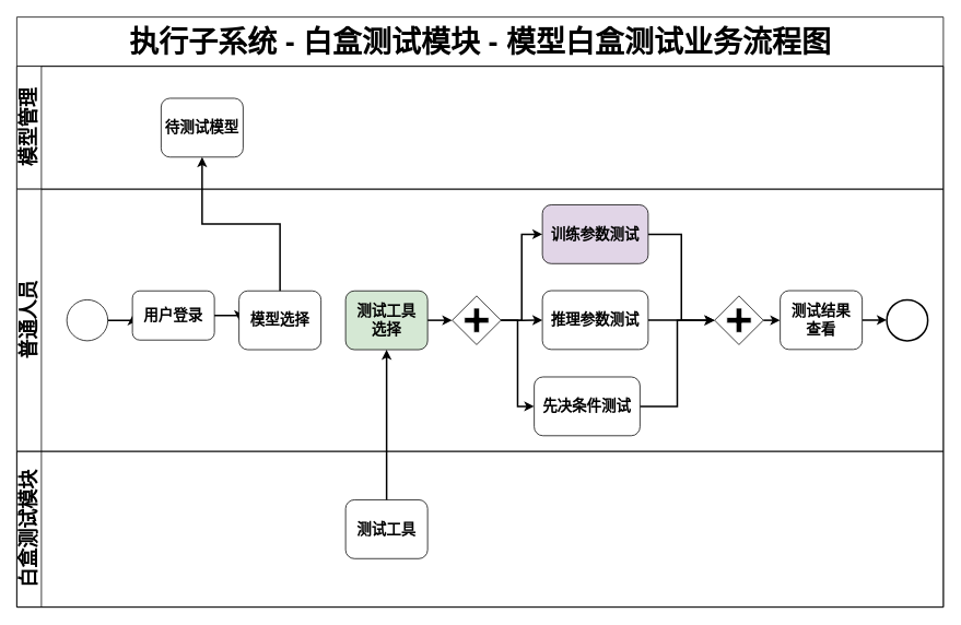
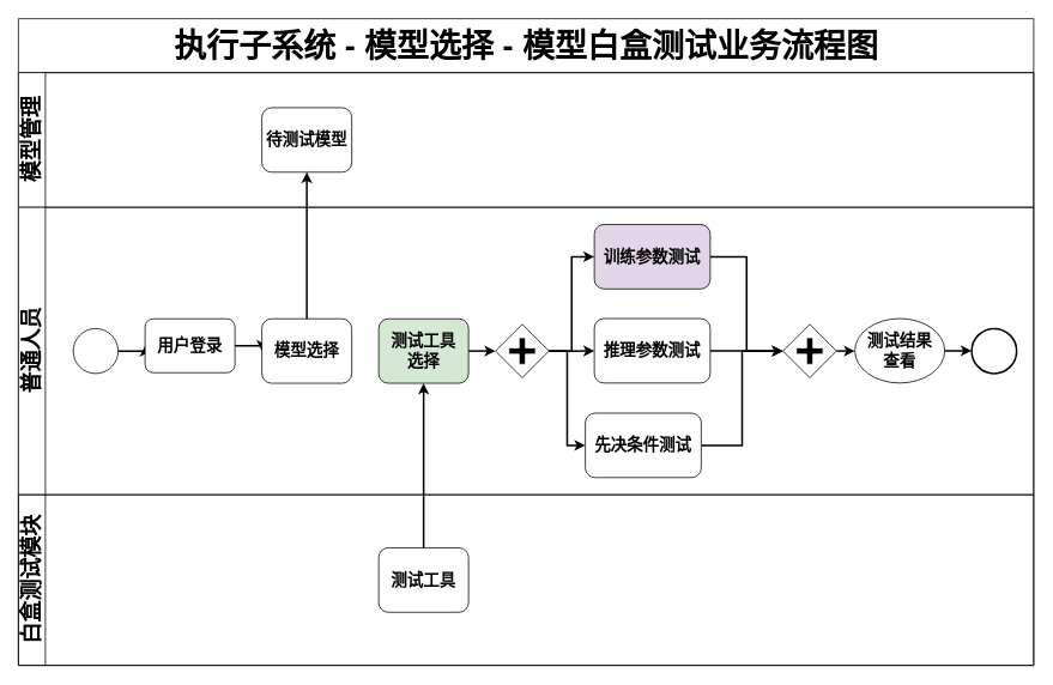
  <mxCell id="0" />
  <mxCell id="1" parent="0" />
- <mxCell id="2" value="&lt;span style=&quot;font-family: &amp;#34;helvetica&amp;#34;&quot;&gt;&lt;font style=&quot;font-size: 36px&quot;&gt;执行子系统 - 白盒测试模块 - 模型白盒测试业务流程图&lt;/font&gt;&lt;/span&gt;" style="swimlane;html=1;childLayout=stackLayout;horizontal=1;startSize=60;horizontalStack=0;rounded=0;shadow=0;labelBackgroundColor=none;strokeWidth=1;fontFamily=Verdana;fontSize=8;align=center;" parent="1" vertex="1"><mxGeometry x="20" y="20" width="1130" height="720" as="geometry" /></mxCell>
+ <mxCell id="2" value="&lt;span style=&quot;font-family: &amp;#34;helvetica&amp;#34;&quot;&gt;&lt;font style=&quot;font-size: 36px&quot;&gt;执行子系统 - 模型选择 - 模型白盒测试业务流程图&lt;/font&gt;&lt;/span&gt;" style="swimlane;html=1;childLayout=stackLayout;horizontal=1;startSize=60;horizontalStack=0;rounded=0;shadow=0;labelBackgroundColor=none;strokeWidth=1;fontFamily=Verdana;fontSize=8;align=center;" parent="1" vertex="1"><mxGeometry x="20" y="20" width="1130" height="720" as="geometry" /></mxCell>
  <mxCell id="3" value="&lt;span style=&quot;font-size: 24px&quot;&gt;模型管理&lt;/span&gt;" style="swimlane;html=1;startSize=30;horizontal=0;" parent="2" vertex="1"><mxGeometry y="60" width="1130" height="150" as="geometry"><mxRectangle y="20" width="680" height="20" as="alternateBounds" /></mxGeometry></mxCell>
  <mxCell id="4" style="edgeStyle=orthogonalEdgeStyle;rounded=0;orthogonalLoop=1;jettySize=auto;html=1;exitX=1;exitY=0.5;exitDx=0;exitDy=0;entryX=0;entryY=0.5;entryDx=0;entryDy=0;strokeWidth=2;" parent="3" edge="1"><mxGeometry relative="1" as="geometry"><mxPoint x="191" y="75.015" as="targetPoint" /></mxGeometry></mxCell>
  <mxCell id="5" style="edgeStyle=orthogonalEdgeStyle;rounded=0;orthogonalLoop=1;jettySize=auto;html=1;exitX=1;exitY=0.5;exitDx=0;exitDy=0;entryX=0;entryY=0.5;entryDx=0;entryDy=0;strokeWidth=2;" parent="3" edge="1"><mxGeometry relative="1" as="geometry"><mxPoint x="341" y="74.995" as="targetPoint" /></mxGeometry></mxCell>
  <mxCell id="6" style="edgeStyle=orthogonalEdgeStyle;rounded=0;orthogonalLoop=1;jettySize=auto;html=1;exitX=1;exitY=0.5;exitDx=0;exitDy=0;entryX=0;entryY=0.5;entryDx=0;entryDy=0;strokeWidth=2;" parent="3" edge="1"><mxGeometry relative="1" as="geometry"><mxPoint x="521" y="75" as="targetPoint" /></mxGeometry></mxCell>
- <mxCell id="7" value="&lt;span style=&quot;font-size: 18px&quot;&gt;&lt;b&gt;待测试模型&lt;br&gt;&lt;/b&gt;&lt;/span&gt;" style="rounded=1;whiteSpace=wrap;html=1;shadow=0;labelBackgroundColor=none;strokeWidth=1;fontFamily=Verdana;fontSize=8;align=center;" parent="3" vertex="1"><mxGeometry x="176" y="39.12" width="100" height="71.75" as="geometry" /></mxCell>
+ <mxCell id="7" value="&lt;span style=&quot;font-size: 18px&quot;&gt;&lt;b&gt;待测试模型&lt;br&gt;&lt;/b&gt;&lt;/span&gt;" style="rounded=1;whiteSpace=wrap;html=1;shadow=0;labelBackgroundColor=none;strokeWidth=1;fontFamily=Verdana;fontSize=8;align=center;" parent="3" vertex="1"><mxGeometry x="271" y="39.12" width="100" height="71.75" as="geometry" /></mxCell>
  <mxCell id="8" value="&lt;font style=&quot;font-size: 24px&quot;&gt;普通人员&lt;/font&gt;" style="swimlane;html=1;startSize=30;horizontal=0;" parent="2" vertex="1"><mxGeometry y="210" width="1130" height="320" as="geometry" /></mxCell>
  <mxCell id="9" style="edgeStyle=orthogonalEdgeStyle;rounded=0;orthogonalLoop=1;jettySize=auto;html=1;exitX=1;exitY=0.5;exitDx=0;exitDy=0;entryX=0;entryY=0.5;entryDx=0;entryDy=0;strokeWidth=2;" parent="8" source="10" target="16" edge="1"><mxGeometry relative="1" as="geometry" /></mxCell>
  <mxCell id="10" value="" style="ellipse;whiteSpace=wrap;html=1;rounded=0;shadow=0;labelBackgroundColor=none;strokeWidth=1;fontFamily=Verdana;fontSize=8;align=center;" parent="8" vertex="1"><mxGeometry x="61" y="135" width="50" height="50" as="geometry" /></mxCell>
  <mxCell id="11" style="edgeStyle=orthogonalEdgeStyle;rounded=0;orthogonalLoop=1;jettySize=auto;html=1;exitX=1;exitY=0.5;exitDx=0;exitDy=0;entryX=0;entryY=0.5;entryDx=0;entryDy=0;strokeWidth=2;" parent="8" edge="1"><mxGeometry relative="1" as="geometry"><mxPoint x="361" y="85.005" as="sourcePoint" /></mxGeometry></mxCell>
  <mxCell id="12" style="edgeStyle=orthogonalEdgeStyle;rounded=0;orthogonalLoop=1;jettySize=auto;html=1;exitX=1;exitY=0.5;exitDx=0;exitDy=0;entryX=0;entryY=0.5;entryDx=0;entryDy=0;strokeWidth=2;" parent="8" edge="1"><mxGeometry relative="1" as="geometry"><mxPoint x="491" y="84.995" as="sourcePoint" /></mxGeometry></mxCell>
  <mxCell id="13" style="edgeStyle=orthogonalEdgeStyle;rounded=0;orthogonalLoop=1;jettySize=auto;html=1;exitX=1;exitY=0.5;exitDx=0;exitDy=0;entryX=0;entryY=0.5;entryDx=0;entryDy=0;strokeWidth=2;" parent="8" edge="1"><mxGeometry relative="1" as="geometry"><mxPoint x="621" y="84.995" as="sourcePoint" /></mxGeometry></mxCell>
  <mxCell id="14" style="edgeStyle=orthogonalEdgeStyle;rounded=0;orthogonalLoop=1;jettySize=auto;html=1;exitX=1;exitY=0.5;exitDx=0;exitDy=0;entryX=0;entryY=0.5;entryDx=0;entryDy=0;strokeWidth=2;" parent="8" edge="1"><mxGeometry relative="1" as="geometry"><mxPoint x="751" y="85.005" as="sourcePoint" /></mxGeometry></mxCell>
  <mxCell id="15" style="edgeStyle=orthogonalEdgeStyle;rounded=0;orthogonalLoop=1;jettySize=auto;html=1;exitX=1;exitY=0.5;exitDx=0;exitDy=0;entryX=0;entryY=0.5;entryDx=0;entryDy=0;strokeWidth=2;" parent="8" edge="1"><mxGeometry relative="1" as="geometry"><mxPoint x="891" y="84.995" as="sourcePoint" /></mxGeometry></mxCell>
  <mxCell id="16" value="&lt;span style=&quot;font-size: 18px&quot;&gt;&lt;b&gt;用户登录&lt;br&gt;&lt;/b&gt;&lt;/span&gt;" style="rounded=1;whiteSpace=wrap;html=1;shadow=0;labelBackgroundColor=none;strokeWidth=1;fontFamily=Verdana;fontSize=8;align=center;" parent="8" vertex="1"><mxGeometry x="141" y="124.13" width="100" height="60" as="geometry" /></mxCell>
  <mxCell id="17" style="edgeStyle=orthogonalEdgeStyle;rounded=0;orthogonalLoop=1;jettySize=auto;html=1;entryX=0;entryY=0.5;entryDx=0;entryDy=0;strokeWidth=2;exitX=1;exitY=0.5;exitDx=0;exitDy=0;" parent="8" source="16" target="18" edge="1"><mxGeometry relative="1" as="geometry"><mxPoint x="291" y="85" as="sourcePoint" /></mxGeometry></mxCell>
  <mxCell id="18" value="&lt;span style=&quot;font-size: 18px&quot;&gt;&lt;b&gt;模型选择&lt;br&gt;&lt;/b&gt;&lt;/span&gt;" style="rounded=1;whiteSpace=wrap;html=1;shadow=0;labelBackgroundColor=none;strokeWidth=1;fontFamily=Verdana;fontSize=8;align=center;" parent="8" vertex="1"><mxGeometry x="271" y="124.13" width="100" height="71.75" as="geometry" /></mxCell>
  <mxCell id="19" style="edgeStyle=orthogonalEdgeStyle;rounded=0;orthogonalLoop=1;jettySize=auto;html=1;exitX=1;exitY=0.5;exitDx=0;exitDy=0;entryX=0;entryY=0.5;entryDx=0;entryDy=0;strokeWidth=2;" parent="8" source="20" target="28" edge="1"><mxGeometry relative="1" as="geometry" /></mxCell>
  <mxCell id="20" value="&lt;span style=&quot;font-size: 18px&quot;&gt;&lt;b&gt;训练参数测试&lt;br&gt;&lt;/b&gt;&lt;/span&gt;" style="rounded=1;whiteSpace=wrap;html=1;shadow=0;labelBackgroundColor=none;strokeWidth=1;fontFamily=Verdana;fontSize=8;align=center;fillColor=#e1d5e7;" parent="8" vertex="1"><mxGeometry x="641" y="19.13" width="129" height="71.75" as="geometry" /></mxCell>
  <mxCell id="21" style="edgeStyle=orthogonalEdgeStyle;rounded=0;orthogonalLoop=1;jettySize=auto;html=1;exitX=1;exitY=0.5;exitDx=0;exitDy=0;strokeWidth=2;" parent="8" source="22" target="28" edge="1"><mxGeometry relative="1" as="geometry" /></mxCell>
  <mxCell id="22" value="&lt;span style=&quot;font-size: 18px&quot;&gt;&lt;b&gt;推理参数测试&lt;br&gt;&lt;/b&gt;&lt;/span&gt;" style="rounded=1;whiteSpace=wrap;html=1;shadow=0;labelBackgroundColor=none;strokeWidth=1;fontFamily=Verdana;fontSize=8;align=center;" parent="8" vertex="1"><mxGeometry x="641" y="123.87" width="129" height="71.75" as="geometry" /></mxCell>
  <mxCell id="23" style="edgeStyle=orthogonalEdgeStyle;rounded=0;orthogonalLoop=1;jettySize=auto;html=1;exitX=1;exitY=0.5;exitDx=0;exitDy=0;entryX=0;entryY=0.5;entryDx=0;entryDy=0;strokeWidth=2;" parent="8" source="26" target="20" edge="1"><mxGeometry relative="1" as="geometry" /></mxCell>
  <mxCell id="24" style="edgeStyle=orthogonalEdgeStyle;rounded=0;orthogonalLoop=1;jettySize=auto;html=1;exitX=1;exitY=0.5;exitDx=0;exitDy=0;strokeWidth=2;" parent="8" source="26" target="22" edge="1"><mxGeometry relative="1" as="geometry" /></mxCell>
  <mxCell id="25" style="edgeStyle=orthogonalEdgeStyle;rounded=0;orthogonalLoop=1;jettySize=auto;html=1;exitX=1;exitY=0.5;exitDx=0;exitDy=0;entryX=0;entryY=0.5;entryDx=0;entryDy=0;strokeWidth=2;" parent="8" source="26" target="30" edge="1"><mxGeometry relative="1" as="geometry" /></mxCell>
  <mxCell id="26" value="" style="shape=mxgraph.bpmn.shape;html=1;verticalLabelPosition=bottom;labelBackgroundColor=#ffffff;verticalAlign=top;perimeter=rhombusPerimeter;background=gateway;outline=none;symbol=parallelGw;rounded=1;shadow=0;strokeWidth=1;fontFamily=Verdana;fontSize=8;align=center;" parent="8" vertex="1"><mxGeometry x="531" y="130.25" width="59.5" height="59.5" as="geometry" /></mxCell>
  <mxCell id="27" style="edgeStyle=orthogonalEdgeStyle;rounded=0;orthogonalLoop=1;jettySize=auto;html=1;exitX=1;exitY=0.5;exitDx=0;exitDy=0;strokeWidth=2;entryX=0;entryY=0.5;entryDx=0;entryDy=0;" parent="8" source="28" target="35" edge="1"><mxGeometry relative="1" as="geometry"><mxPoint x="1001" y="160.0" as="targetPoint" /></mxGeometry></mxCell>
  <mxCell id="28" value="" style="shape=mxgraph.bpmn.shape;html=1;verticalLabelPosition=bottom;labelBackgroundColor=#ffffff;verticalAlign=top;perimeter=rhombusPerimeter;background=gateway;outline=none;symbol=parallelGw;rounded=1;shadow=0;strokeWidth=1;fontFamily=Verdana;fontSize=8;align=center;" parent="8" vertex="1"><mxGeometry x="851" y="130.25" width="59.5" height="59.5" as="geometry" /></mxCell>
  <mxCell id="29" style="edgeStyle=orthogonalEdgeStyle;rounded=0;orthogonalLoop=1;jettySize=auto;html=1;exitX=1;exitY=0.5;exitDx=0;exitDy=0;entryX=0;entryY=0.5;entryDx=0;entryDy=0;strokeWidth=2;" parent="8" source="30" target="28" edge="1"><mxGeometry relative="1" as="geometry" /></mxCell>
  <mxCell id="30" value="&lt;span style=&quot;font-size: 18px&quot;&gt;&lt;b&gt;先决条件测试&lt;br&gt;&lt;/b&gt;&lt;/span&gt;" style="rounded=1;whiteSpace=wrap;html=1;shadow=0;labelBackgroundColor=none;strokeWidth=1;fontFamily=Verdana;fontSize=8;align=center;" parent="8" vertex="1"><mxGeometry x="631" y="229.13" width="129" height="71.75" as="geometry" /></mxCell>
  <mxCell id="31" style="edgeStyle=orthogonalEdgeStyle;rounded=0;orthogonalLoop=1;jettySize=auto;html=1;exitX=1;exitY=0.5;exitDx=0;exitDy=0;entryX=0;entryY=0.5;entryDx=0;entryDy=0;strokeWidth=2;" parent="8" source="32" target="26" edge="1"><mxGeometry relative="1" as="geometry" /></mxCell>
  <mxCell id="32" value="&lt;span style=&quot;font-size: 18px&quot;&gt;&lt;b&gt;测试工具&lt;br&gt;选择&lt;br&gt;&lt;/b&gt;&lt;/span&gt;" style="rounded=1;whiteSpace=wrap;html=1;shadow=0;labelBackgroundColor=none;strokeWidth=1;fontFamily=Verdana;fontSize=8;align=center;fillColor=#d5e8d4;" parent="8" vertex="1"><mxGeometry x="401" y="124.13" width="100" height="71.75" as="geometry" /></mxCell>
  <mxCell id="33" value="" style="ellipse;whiteSpace=wrap;html=1;rounded=0;shadow=0;labelBackgroundColor=none;strokeWidth=2;fontFamily=Verdana;fontSize=8;align=center;" parent="8" vertex="1"><mxGeometry x="1061" y="135" width="50" height="50" as="geometry" /></mxCell>
  <mxCell id="34" style="edgeStyle=orthogonalEdgeStyle;rounded=0;orthogonalLoop=1;jettySize=auto;html=1;exitX=1;exitY=0.5;exitDx=0;exitDy=0;entryX=0;entryY=0.5;entryDx=0;entryDy=0;strokeWidth=2;" parent="8" source="35" target="33" edge="1"><mxGeometry relative="1" as="geometry" /></mxCell>
- <mxCell id="35" value="&lt;span style=&quot;font-size: 18px&quot;&gt;&lt;b&gt;测试结果&lt;br&gt;查看&lt;br&gt;&lt;/b&gt;&lt;/span&gt;" style="rounded=1;whiteSpace=wrap;html=1;shadow=0;labelBackgroundColor=none;strokeWidth=1;fontFamily=Verdana;fontSize=8;align=center;" parent="8" vertex="1"><mxGeometry x="931" y="123.87" width="100" height="71.75" as="geometry" /></mxCell>
+ <mxCell id="35" value="&lt;span style=&quot;font-size: 18px&quot;&gt;&lt;b&gt;测试结果&lt;br&gt;查看&lt;br&gt;&lt;/b&gt;&lt;/span&gt;" style="ellipse;whiteSpace=wrap;html=1;shadow=0;labelBackgroundColor=none;strokeWidth=1;fontFamily=Verdana;fontSize=8;align=center;" parent="8" vertex="1"><mxGeometry x="931" y="123.87" width="100" height="71.75" as="geometry" /></mxCell>
  <mxCell id="36" value="&lt;font style=&quot;font-size: 24px&quot;&gt;白盒测试模块&lt;/font&gt;" style="swimlane;html=1;startSize=30;horizontal=0;fillColor=none;swimlaneFillColor=none;" parent="2" vertex="1"><mxGeometry y="530" width="1130" height="190" as="geometry" /></mxCell>
  <mxCell id="37" value="&lt;span style=&quot;font-size: 18px&quot;&gt;&lt;b&gt;测试工具&lt;br&gt;&lt;/b&gt;&lt;/span&gt;" style="rounded=1;whiteSpace=wrap;html=1;shadow=0;labelBackgroundColor=none;strokeWidth=1;fontFamily=Verdana;fontSize=8;align=center;" parent="36" vertex="1"><mxGeometry x="401" y="59.12" width="100" height="71.75" as="geometry" /></mxCell>
  <mxCell id="38" style="edgeStyle=orthogonalEdgeStyle;rounded=0;orthogonalLoop=1;jettySize=auto;html=1;exitX=0.5;exitY=0;exitDx=0;exitDy=0;entryX=0.5;entryY=1;entryDx=0;entryDy=0;strokeWidth=2;" parent="2" source="18" target="7" edge="1"><mxGeometry relative="1" as="geometry" /></mxCell>
  <mxCell id="39" style="edgeStyle=orthogonalEdgeStyle;rounded=0;orthogonalLoop=1;jettySize=auto;html=1;exitX=0.5;exitY=0;exitDx=0;exitDy=0;entryX=0.5;entryY=1;entryDx=0;entryDy=0;strokeWidth=2;" parent="2" source="37" target="32" edge="1"><mxGeometry relative="1" as="geometry" /></mxCell>
